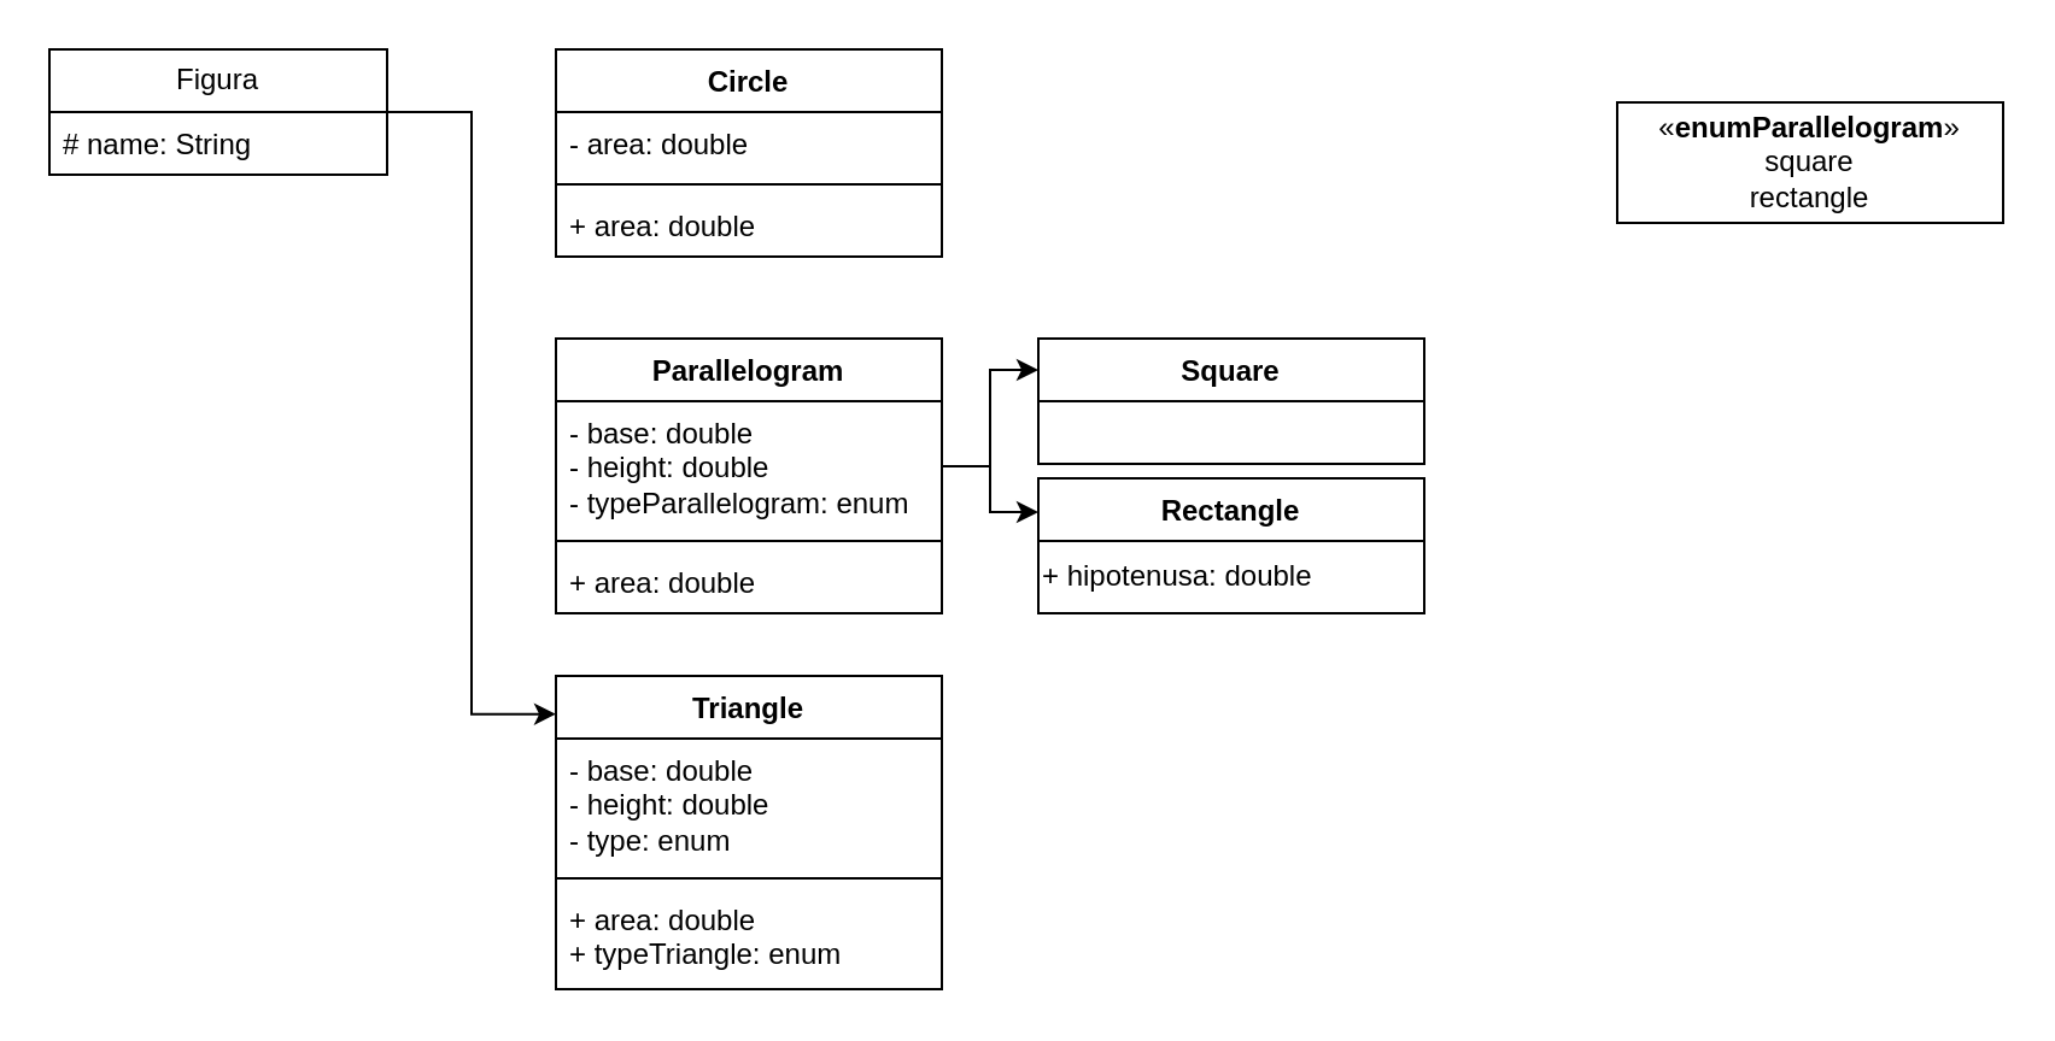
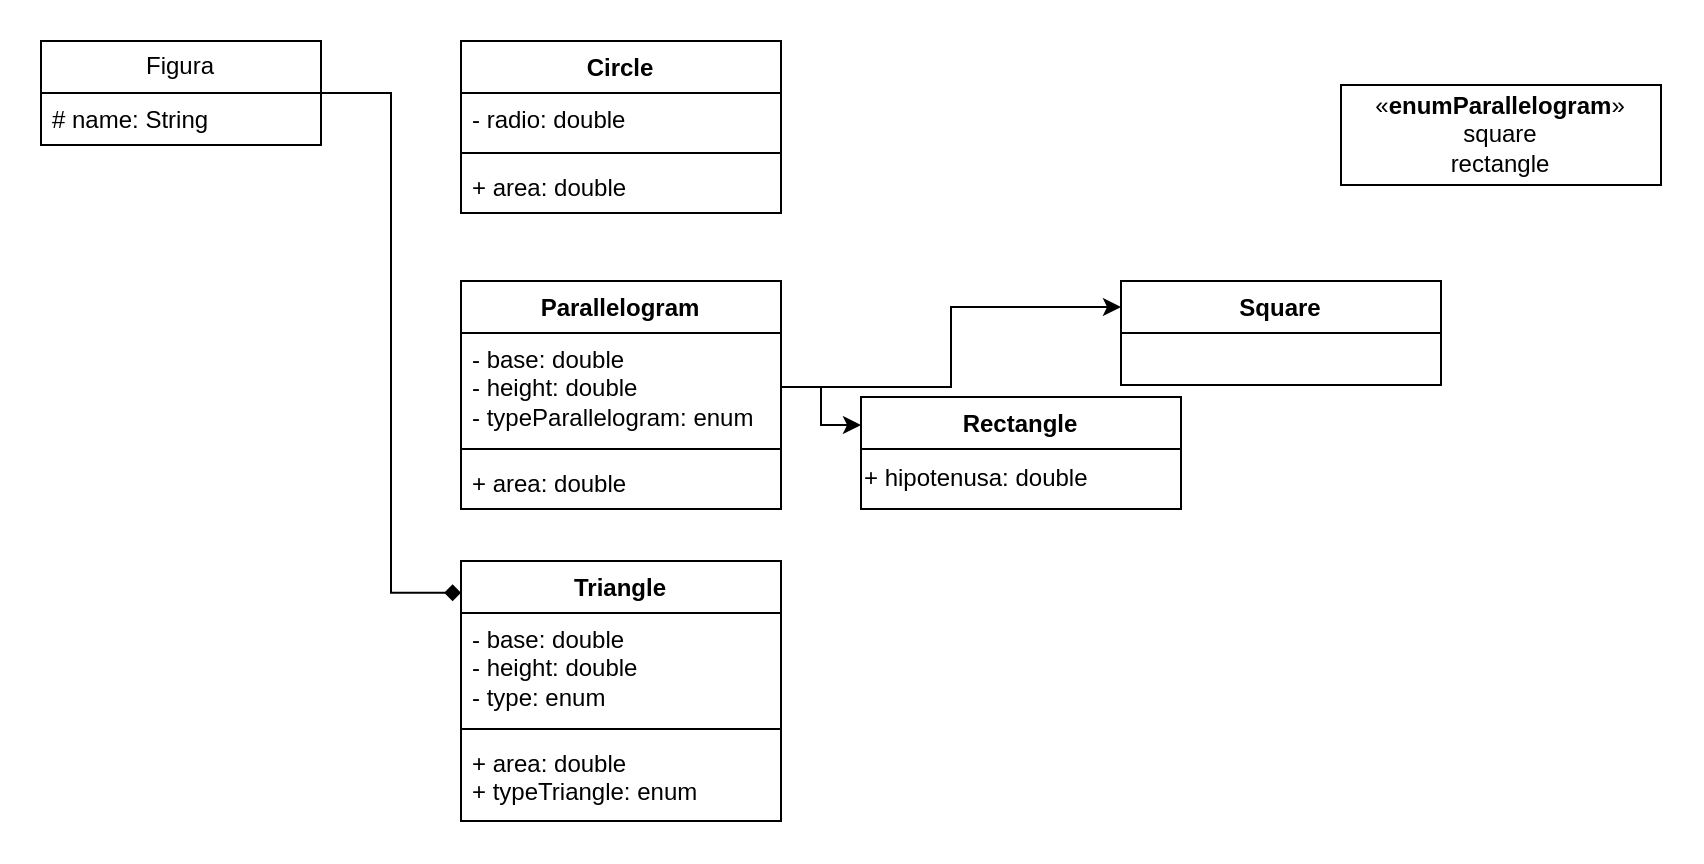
  <mxCell id="0" />
  <mxCell id="1" parent="0" />
  <mxCell id="2" value="Figura" style="swimlane;fontStyle=0;childLayout=stackLayout;horizontal=1;startSize=26;fillColor=none;horizontalStack=0;resizeParent=1;resizeParentMax=0;resizeLast=0;collapsible=1;marginBottom=0;whiteSpace=wrap;html=1;" vertex="1" parent="1"><mxGeometry x="20" y="20" width="140" height="52" as="geometry" /></mxCell>
  <mxCell id="3" value="# name: String" style="text;strokeColor=none;fillColor=none;align=left;verticalAlign=top;spacingLeft=4;spacingRight=4;overflow=hidden;rotatable=0;points=[[0,0.5],[1,0.5]];portConstraint=eastwest;whiteSpace=wrap;html=1;" vertex="1" parent="2"><mxGeometry y="26" width="140" height="26" as="geometry" /></mxCell>
  <mxCell id="4" value="Circle" style="swimlane;fontStyle=1;align=center;verticalAlign=top;childLayout=stackLayout;horizontal=1;startSize=26;horizontalStack=0;resizeParent=1;resizeParentMax=0;resizeLast=0;collapsible=1;marginBottom=0;whiteSpace=wrap;html=1;" vertex="1" parent="1"><mxGeometry x="230" y="20" width="160" height="86" as="geometry" /></mxCell>
- <mxCell id="5" value="- area: double" style="text;strokeColor=none;fillColor=none;align=left;verticalAlign=top;spacingLeft=4;spacingRight=4;overflow=hidden;rotatable=0;points=[[0,0.5],[1,0.5]];portConstraint=eastwest;whiteSpace=wrap;html=1;" vertex="1" parent="4"><mxGeometry y="26" width="160" height="26" as="geometry" /></mxCell>
+ <mxCell id="5" value="- radio: double" style="text;strokeColor=none;fillColor=none;align=left;verticalAlign=top;spacingLeft=4;spacingRight=4;overflow=hidden;rotatable=0;points=[[0,0.5],[1,0.5]];portConstraint=eastwest;whiteSpace=wrap;html=1;" vertex="1" parent="4"><mxGeometry y="26" width="160" height="26" as="geometry" /></mxCell>
  <mxCell id="6" value="" style="line;strokeWidth=1;fillColor=none;align=left;verticalAlign=middle;spacingTop=-1;spacingLeft=3;spacingRight=3;rotatable=0;labelPosition=right;points=[];portConstraint=eastwest;strokeColor=inherit;" vertex="1" parent="4"><mxGeometry y="52" width="160" height="8" as="geometry" /></mxCell>
  <mxCell id="7" value="+ area: double" style="text;strokeColor=none;fillColor=none;align=left;verticalAlign=top;spacingLeft=4;spacingRight=4;overflow=hidden;rotatable=0;points=[[0,0.5],[1,0.5]];portConstraint=eastwest;whiteSpace=wrap;html=1;" vertex="1" parent="4"><mxGeometry y="60" width="160" height="26" as="geometry" /></mxCell>
- <mxCell id="8" value="Square" style="swimlane;fontStyle=1;align=center;verticalAlign=top;childLayout=stackLayout;horizontal=1;startSize=26;horizontalStack=0;resizeParent=1;resizeParentMax=0;resizeLast=0;collapsible=1;marginBottom=0;whiteSpace=wrap;html=1;" vertex="1" parent="1"><mxGeometry x="430" y="140" width="160" height="52" as="geometry" /></mxCell>
+ <mxCell id="8" value="Square" style="swimlane;fontStyle=1;align=center;verticalAlign=top;childLayout=stackLayout;horizontal=1;startSize=26;horizontalStack=0;resizeParent=1;resizeParentMax=0;resizeLast=0;collapsible=1;marginBottom=0;whiteSpace=wrap;html=1;" vertex="1" parent="1"><mxGeometry x="560" y="140" width="160" height="52" as="geometry" /></mxCell>
  <mxCell id="9" value="Parallelogram" style="swimlane;fontStyle=1;align=center;verticalAlign=top;childLayout=stackLayout;horizontal=1;startSize=26;horizontalStack=0;resizeParent=1;resizeParentMax=0;resizeLast=0;collapsible=1;marginBottom=0;whiteSpace=wrap;html=1;" vertex="1" parent="1"><mxGeometry x="230" y="140" width="160" height="114" as="geometry" /></mxCell>
  <mxCell id="10" value="- base: double&lt;br&gt;- height: double&lt;br&gt;- typeParallelogram: enum" style="text;strokeColor=none;fillColor=none;align=left;verticalAlign=top;spacingLeft=4;spacingRight=4;overflow=hidden;rotatable=0;points=[[0,0.5],[1,0.5]];portConstraint=eastwest;whiteSpace=wrap;html=1;" vertex="1" parent="9"><mxGeometry y="26" width="160" height="54" as="geometry" /></mxCell>
  <mxCell id="11" value="" style="line;strokeWidth=1;fillColor=none;align=left;verticalAlign=middle;spacingTop=-1;spacingLeft=3;spacingRight=3;rotatable=0;labelPosition=right;points=[];portConstraint=eastwest;strokeColor=inherit;" vertex="1" parent="9"><mxGeometry y="80" width="160" height="8" as="geometry" /></mxCell>
  <mxCell id="12" value="+ area: double" style="text;strokeColor=none;fillColor=none;align=left;verticalAlign=top;spacingLeft=4;spacingRight=4;overflow=hidden;rotatable=0;points=[[0,0.5],[1,0.5]];portConstraint=eastwest;whiteSpace=wrap;html=1;" vertex="1" parent="9"><mxGeometry y="88" width="160" height="26" as="geometry" /></mxCell>
  <mxCell id="13" value="Rectangle" style="swimlane;fontStyle=1;align=center;verticalAlign=top;childLayout=stackLayout;horizontal=1;startSize=26;horizontalStack=0;resizeParent=1;resizeParentMax=0;resizeLast=0;collapsible=1;marginBottom=0;whiteSpace=wrap;html=1;" vertex="1" parent="1"><mxGeometry x="430" y="198" width="160" height="56" as="geometry" /></mxCell>
  <mxCell id="14" value="+ hipotenusa: double" style="text;html=1;align=left;verticalAlign=middle;resizable=0;points=[];autosize=1;strokeColor=none;fillColor=none;" vertex="1" parent="13"><mxGeometry y="26" width="160" height="30" as="geometry" /></mxCell>
  <mxCell id="15" value="Triangle" style="swimlane;fontStyle=1;align=center;verticalAlign=top;childLayout=stackLayout;horizontal=1;startSize=26;horizontalStack=0;resizeParent=1;resizeParentMax=0;resizeLast=0;collapsible=1;marginBottom=0;whiteSpace=wrap;html=1;" vertex="1" parent="1"><mxGeometry x="230" y="280" width="160" height="130" as="geometry" /></mxCell>
  <mxCell id="16" value="- base: double&lt;br&gt;- height: double&lt;br&gt;- type: enum" style="text;strokeColor=none;fillColor=none;align=left;verticalAlign=top;spacingLeft=4;spacingRight=4;overflow=hidden;rotatable=0;points=[[0,0.5],[1,0.5]];portConstraint=eastwest;whiteSpace=wrap;html=1;" vertex="1" parent="15"><mxGeometry y="26" width="160" height="54" as="geometry" /></mxCell>
  <mxCell id="17" value="" style="line;strokeWidth=1;fillColor=none;align=left;verticalAlign=middle;spacingTop=-1;spacingLeft=3;spacingRight=3;rotatable=0;labelPosition=right;points=[];portConstraint=eastwest;strokeColor=inherit;" vertex="1" parent="15"><mxGeometry y="80" width="160" height="8" as="geometry" /></mxCell>
  <mxCell id="18" value="+ area: double&lt;br&gt;+ typeTriangle: enum" style="text;strokeColor=none;fillColor=none;align=left;verticalAlign=top;spacingLeft=4;spacingRight=4;overflow=hidden;rotatable=0;points=[[0,0.5],[1,0.5]];portConstraint=eastwest;whiteSpace=wrap;html=1;" vertex="1" parent="15"><mxGeometry y="88" width="160" height="42" as="geometry" /></mxCell>
  <mxCell id="19" value="«&lt;b&gt;enumParallelogram&lt;/b&gt;»&lt;br&gt;square&lt;br&gt;rectangle" style="html=1;whiteSpace=wrap;" vertex="1" parent="1"><mxGeometry x="670" y="42" width="160" height="50" as="geometry" /></mxCell>
- <mxCell id="20" style="edgeStyle=orthogonalEdgeStyle;rounded=0;orthogonalLoop=1;jettySize=auto;html=1;exitX=1;exitY=0.5;exitDx=0;exitDy=0;entryX=0;entryY=0.122;entryDx=0;entryDy=0;entryPerimeter=0;" edge="1" parent="1" source="2" target="15"><mxGeometry relative="1" as="geometry" /></mxCell>
+ <mxCell id="20" style="edgeStyle=orthogonalEdgeStyle;rounded=0;orthogonalLoop=1;jettySize=auto;html=1;exitX=1;exitY=0.5;exitDx=0;exitDy=0;entryX=0;entryY=0.122;entryDx=0;entryDy=0;entryPerimeter=0;endArrow=diamond;" edge="1" parent="1" source="2" target="15"><mxGeometry relative="1" as="geometry" /></mxCell>
  <mxCell id="21" style="edgeStyle=orthogonalEdgeStyle;rounded=0;orthogonalLoop=1;jettySize=auto;html=1;exitX=1;exitY=0.5;exitDx=0;exitDy=0;entryX=0;entryY=0.25;entryDx=0;entryDy=0;" edge="1" parent="1" source="10" target="8"><mxGeometry relative="1" as="geometry" /></mxCell>
  <mxCell id="22" style="edgeStyle=orthogonalEdgeStyle;rounded=0;orthogonalLoop=1;jettySize=auto;html=1;exitX=1;exitY=0.5;exitDx=0;exitDy=0;entryX=0;entryY=0.25;entryDx=0;entryDy=0;" edge="1" parent="1" source="10" target="13"><mxGeometry relative="1" as="geometry" /></mxCell>
